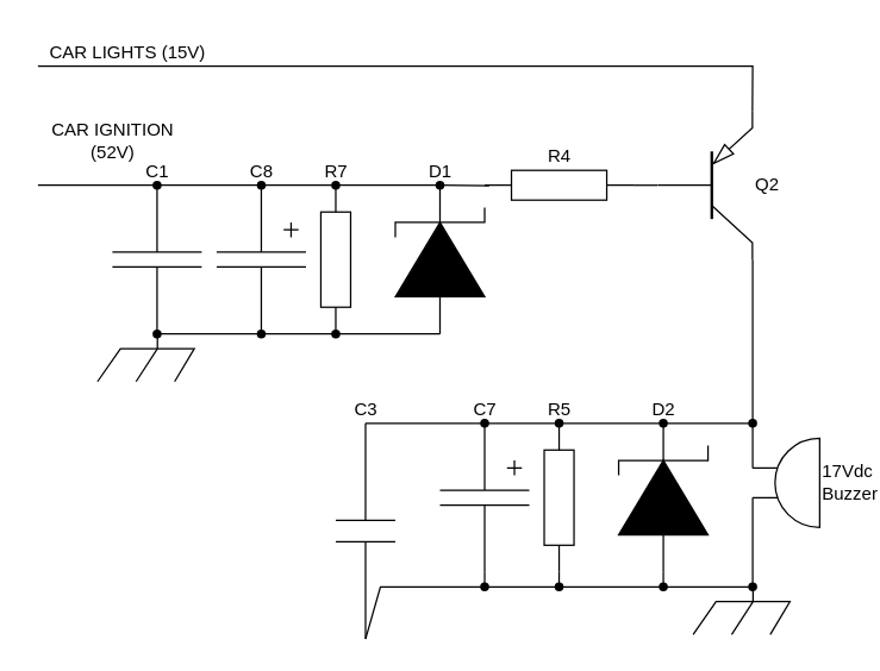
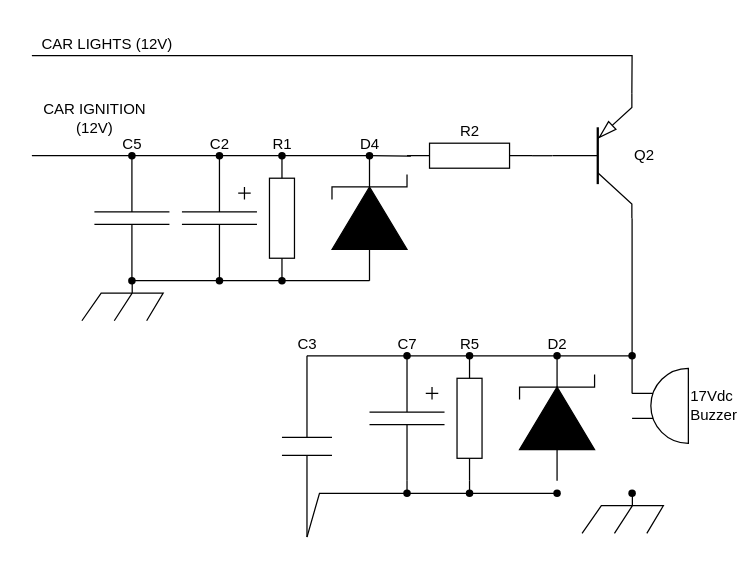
  <mxCell id="0" />
  <mxCell id="1" parent="0" />
  <mxCell id="2" value="Q2" style="verticalLabelPosition=middle;shadow=0;dashed=0;align=left;html=1;verticalAlign=middle;shape=mxgraph.electrical.transistors.pnp_transistor_5;labelPosition=right;" vertex="1" parent="1"><mxGeometry x="441" y="74" width="64" height="100" as="geometry" /></mxCell>
- <mxCell id="3" value="R4" style="pointerEvents=1;verticalLabelPosition=top;shadow=0;dashed=0;align=center;html=1;verticalAlign=bottom;shape=mxgraph.electrical.resistors.resistor_1;labelPosition=center;" vertex="1" parent="1"><mxGeometry x="325" y="114" width="100" height="20" as="geometry" /></mxCell>
+ <mxCell id="3" value="R2" style="pointerEvents=1;verticalLabelPosition=top;shadow=0;dashed=0;align=center;html=1;verticalAlign=bottom;shape=mxgraph.electrical.resistors.resistor_1;labelPosition=center;" vertex="1" parent="1"><mxGeometry x="325" y="114" width="100" height="20" as="geometry" /></mxCell>
  <mxCell id="4" value="" style="pointerEvents=1;verticalLabelPosition=bottom;shadow=0;dashed=0;align=center;html=1;verticalAlign=top;shape=mxgraph.electrical.miscellaneous.chassis;" vertex="1" parent="1"><mxGeometry x="465" y="394" width="65" height="32" as="geometry" /></mxCell>
- <mxCell id="5" value="R7" style="pointerEvents=1;verticalLabelPosition=top;shadow=0;dashed=0;align=center;html=1;verticalAlign=bottom;shape=mxgraph.electrical.resistors.resistor_1;direction=south;labelPosition=center;" vertex="1" parent="1"><mxGeometry x="215" y="124" width="20" height="100" as="geometry" /></mxCell>
- <mxCell id="6" value="D1" style="pointerEvents=1;fillColor=strokeColor;verticalLabelPosition=top;shadow=0;dashed=0;align=center;html=1;verticalAlign=bottom;shape=mxgraph.electrical.diodes.zener_diode_1;direction=north;labelPosition=center;" vertex="1" parent="1"><mxGeometry x="265" y="124" width="60" height="100" as="geometry" /></mxCell>
- <mxCell id="7" value="C1" style="pointerEvents=1;verticalLabelPosition=top;shadow=0;dashed=0;align=center;html=1;verticalAlign=bottom;shape=mxgraph.electrical.capacitors.capacitor_1;direction=south;labelPosition=center;" vertex="1" parent="1"><mxGeometry x="75" y="124" width="60" height="100" as="geometry" /></mxCell>
- <mxCell id="8" value="C8" style="pointerEvents=1;verticalLabelPosition=top;shadow=0;dashed=0;align=center;html=1;verticalAlign=bottom;shape=mxgraph.electrical.capacitors.capacitor_5;direction=south;labelPosition=center;" vertex="1" parent="1"><mxGeometry x="145" y="124" width="60" height="100" as="geometry" /></mxCell>
+ <mxCell id="5" value="R1" style="pointerEvents=1;verticalLabelPosition=top;shadow=0;dashed=0;align=center;html=1;verticalAlign=bottom;shape=mxgraph.electrical.resistors.resistor_1;direction=south;labelPosition=center;" vertex="1" parent="1"><mxGeometry x="215" y="124" width="20" height="100" as="geometry" /></mxCell>
+ <mxCell id="6" value="D4" style="pointerEvents=1;fillColor=strokeColor;verticalLabelPosition=top;shadow=0;dashed=0;align=center;html=1;verticalAlign=bottom;shape=mxgraph.electrical.diodes.zener_diode_1;direction=north;labelPosition=center;" vertex="1" parent="1"><mxGeometry x="265" y="124" width="60" height="100" as="geometry" /></mxCell>
+ <mxCell id="7" value="C5" style="pointerEvents=1;verticalLabelPosition=top;shadow=0;dashed=0;align=center;html=1;verticalAlign=bottom;shape=mxgraph.electrical.capacitors.capacitor_1;direction=south;labelPosition=center;" vertex="1" parent="1"><mxGeometry x="75" y="124" width="60" height="100" as="geometry" /></mxCell>
+ <mxCell id="8" value="C2" style="pointerEvents=1;verticalLabelPosition=top;shadow=0;dashed=0;align=center;html=1;verticalAlign=bottom;shape=mxgraph.electrical.capacitors.capacitor_5;direction=south;labelPosition=center;" vertex="1" parent="1"><mxGeometry x="145" y="124" width="60" height="100" as="geometry" /></mxCell>
  <mxCell id="9" value="17Vdc&lt;div&gt;Buzzer&lt;/div&gt;" style="pointerEvents=1;verticalLabelPosition=middle;shadow=0;dashed=0;align=left;html=1;verticalAlign=middle;shape=mxgraph.electrical.electro-mechanical.buzzer;direction=west;labelPosition=right;noLabel=0;" vertex="1" parent="1"><mxGeometry x="505" y="294" width="45" height="60" as="geometry" /></mxCell>
  <mxCell id="10" value="R5" style="pointerEvents=1;verticalLabelPosition=top;shadow=0;dashed=0;align=center;html=1;verticalAlign=bottom;shape=mxgraph.electrical.resistors.resistor_1;direction=south;labelPosition=center;" vertex="1" parent="1"><mxGeometry x="365" y="284" width="20" height="100" as="geometry" /></mxCell>
  <mxCell id="11" value="D2" style="pointerEvents=1;fillColor=strokeColor;verticalLabelPosition=top;shadow=0;dashed=0;align=center;html=1;verticalAlign=bottom;shape=mxgraph.electrical.diodes.zener_diode_1;direction=north;labelPosition=center;" vertex="1" parent="1"><mxGeometry x="415" y="284" width="60" height="100" as="geometry" /></mxCell>
  <mxCell id="12" value="C3" style="pointerEvents=1;verticalLabelPosition=top;shadow=0;dashed=0;align=center;html=1;verticalAlign=bottom;shape=mxgraph.electrical.capacitors.capacitor_1;direction=south;labelPosition=center;" vertex="1" parent="1"><mxGeometry x="225" y="284" width="40" height="145" as="geometry" /></mxCell>
  <mxCell id="13" value="C7" style="pointerEvents=1;verticalLabelPosition=top;shadow=0;dashed=0;align=center;html=1;verticalAlign=bottom;shape=mxgraph.electrical.capacitors.capacitor_5;direction=south;labelPosition=center;" vertex="1" parent="1"><mxGeometry x="295" y="284" width="60" height="100" as="geometry" /></mxCell>
  <mxCell id="14" value="" style="endArrow=none;html=1;rounded=0;entryX=0.471;entryY=0.731;entryDx=0;entryDy=0;entryPerimeter=0;" edge="1" parent="1" source="36" target="30"><mxGeometry width="50" height="50" relative="1" as="geometry"><mxPoint x="345" y="124" as="sourcePoint" /><mxPoint x="65" y="124" as="targetPoint" /></mxGeometry></mxCell>
  <mxCell id="15" value="" style="pointerEvents=1;verticalLabelPosition=bottom;shadow=0;dashed=0;align=center;html=1;verticalAlign=top;shape=mxgraph.electrical.miscellaneous.chassis;" vertex="1" parent="1"><mxGeometry x="65" y="224" width="65" height="32" as="geometry" /></mxCell>
  <mxCell id="16" value="" style="endArrow=none;html=1;rounded=0;exitDx=0;exitDy=0;exitPerimeter=0;" edge="1" parent="1" source="34"><mxGeometry width="50" height="50" relative="1" as="geometry"><mxPoint x="245" y="274" as="sourcePoint" /><mxPoint x="295" y="224" as="targetPoint" /></mxGeometry></mxCell>
  <mxCell id="17" value="" style="endArrow=none;html=1;rounded=0;exitX=1;exitY=0.665;exitDx=0;exitDy=0;exitPerimeter=0;" edge="1" parent="1" source="9"><mxGeometry width="50" height="50" relative="1" as="geometry"><mxPoint x="505" y="144" as="sourcePoint" /><mxPoint x="505" y="174" as="targetPoint" /></mxGeometry></mxCell>
  <mxCell id="18" value="" style="endArrow=none;html=1;rounded=0;exitX=0;exitY=0.5;exitDx=0;exitDy=0;exitPerimeter=0;" edge="1" parent="1" source="12"><mxGeometry width="50" height="50" relative="1" as="geometry"><mxPoint x="265" y="24" as="sourcePoint" /><mxPoint x="505" y="284" as="targetPoint" /></mxGeometry></mxCell>
  <mxCell id="19" value="" style="shape=waypoint;sketch=0;fillStyle=solid;size=6;pointerEvents=1;points=[];fillColor=none;resizable=0;rotatable=0;perimeter=centerPerimeter;snapToPoint=1;" vertex="1" parent="1"><mxGeometry x="365" y="384" width="20" height="20" as="geometry" /></mxCell>
  <mxCell id="20" value="" style="shape=waypoint;sketch=0;fillStyle=solid;size=6;pointerEvents=1;points=[];fillColor=none;resizable=0;rotatable=0;perimeter=centerPerimeter;snapToPoint=1;" vertex="1" parent="1"><mxGeometry x="435" y="384" width="20" height="20" as="geometry" /></mxCell>
  <mxCell id="21" value="" style="shape=waypoint;sketch=0;fillStyle=solid;size=6;pointerEvents=1;points=[];fillColor=none;resizable=0;rotatable=0;perimeter=centerPerimeter;snapToPoint=1;" vertex="1" parent="1"><mxGeometry x="365" y="274" width="20" height="20" as="geometry" /></mxCell>
  <mxCell id="22" value="" style="shape=waypoint;sketch=0;fillStyle=solid;size=6;pointerEvents=1;points=[];fillColor=none;resizable=0;rotatable=0;perimeter=centerPerimeter;snapToPoint=1;" vertex="1" parent="1"><mxGeometry x="315" y="274" width="20" height="20" as="geometry" /></mxCell>
  <mxCell id="23" value="" style="shape=waypoint;sketch=0;fillStyle=solid;size=6;pointerEvents=1;points=[];fillColor=none;resizable=0;rotatable=0;perimeter=centerPerimeter;snapToPoint=1;" vertex="1" parent="1"><mxGeometry x="315" y="384" width="20" height="20" as="geometry" /></mxCell>
  <mxCell id="24" value="" style="shape=waypoint;sketch=0;fillStyle=solid;size=6;pointerEvents=1;points=[];fillColor=none;resizable=0;rotatable=0;perimeter=centerPerimeter;snapToPoint=1;" vertex="1" parent="1"><mxGeometry x="495" y="384" width="20" height="20" as="geometry" /></mxCell>
  <mxCell id="25" value="" style="shape=waypoint;sketch=0;fillStyle=solid;size=6;pointerEvents=1;points=[];fillColor=none;resizable=0;rotatable=0;perimeter=centerPerimeter;snapToPoint=1;" vertex="1" parent="1"><mxGeometry x="435" y="274" width="20" height="20" as="geometry" /></mxCell>
  <mxCell id="26" value="" style="endArrow=none;html=1;rounded=0;exitX=1;exitY=0.5;exitDx=0;exitDy=0;exitPerimeter=0;" edge="1" parent="1" source="12" target="23"><mxGeometry width="50" height="50" relative="1" as="geometry"><mxPoint x="375" y="224" as="sourcePoint" /><mxPoint x="425" y="174" as="targetPoint" /><Array as="points"><mxPoint x="255" y="394" /></Array></mxGeometry></mxCell>
  <mxCell id="27" value="" style="endArrow=none;html=1;rounded=0;exitX=1;exitY=0.5;exitDx=0;exitDy=0;exitPerimeter=0;" edge="1" parent="1" source="13" target="19"><mxGeometry width="50" height="50" relative="1" as="geometry"><mxPoint x="375" y="224" as="sourcePoint" /><mxPoint x="425" y="174" as="targetPoint" /><Array as="points"><mxPoint x="325" y="394" /></Array></mxGeometry></mxCell>
  <mxCell id="28" value="" style="endArrow=none;html=1;rounded=0;exitX=1;exitY=0.5;exitDx=0;exitDy=0;exitPerimeter=0;" edge="1" parent="1" source="10" target="20"><mxGeometry width="50" height="50" relative="1" as="geometry"><mxPoint x="375" y="224" as="sourcePoint" /><mxPoint x="425" y="174" as="targetPoint" /><Array as="points"><mxPoint x="375" y="394" /></Array></mxGeometry></mxCell>
- <mxCell id="29" value="" style="endArrow=none;html=1;rounded=0;entryX=1;entryY=0.335;entryDx=0;entryDy=0;entryPerimeter=0;exitX=0;exitY=0.5;exitDx=0;exitDy=0;exitPerimeter=0;" edge="1" parent="1" source="11" target="9"><mxGeometry width="50" height="50" relative="1" as="geometry"><mxPoint x="375" y="224" as="sourcePoint" /><mxPoint x="425" y="174" as="targetPoint" /><Array as="points"><mxPoint x="445" y="394" /><mxPoint x="505" y="394" /></Array></mxGeometry></mxCell>
  <mxCell id="30" value="" style="shape=waypoint;sketch=0;fillStyle=solid;size=6;pointerEvents=1;points=[];fillColor=none;resizable=0;rotatable=0;perimeter=centerPerimeter;snapToPoint=1;" vertex="1" parent="1"><mxGeometry x="95" y="114" width="20" height="20" as="geometry" /></mxCell>
  <mxCell id="31" value="" style="shape=waypoint;sketch=0;fillStyle=solid;size=6;pointerEvents=1;points=[];fillColor=none;resizable=0;rotatable=0;perimeter=centerPerimeter;snapToPoint=1;" vertex="1" parent="1"><mxGeometry x="95" y="214" width="20" height="20" as="geometry" /></mxCell>
  <mxCell id="32" value="" style="shape=waypoint;sketch=0;fillStyle=solid;size=6;pointerEvents=1;points=[];fillColor=none;resizable=0;rotatable=0;perimeter=centerPerimeter;snapToPoint=1;" vertex="1" parent="1"><mxGeometry x="215" y="214" width="20" height="20" as="geometry" /></mxCell>
  <mxCell id="33" value="" style="endArrow=none;html=1;rounded=0;exitX=1;exitY=0.5;exitDx=0;exitDy=0;exitPerimeter=0;" edge="1" parent="1" source="7" target="34"><mxGeometry width="50" height="50" relative="1" as="geometry"><mxPoint x="105" y="224" as="sourcePoint" /><mxPoint x="295" y="224" as="targetPoint" /></mxGeometry></mxCell>
  <mxCell id="34" value="" style="shape=waypoint;sketch=0;fillStyle=solid;size=6;pointerEvents=1;points=[];fillColor=none;resizable=0;rotatable=0;perimeter=centerPerimeter;snapToPoint=1;" vertex="1" parent="1"><mxGeometry x="165" y="214" width="20" height="20" as="geometry" /></mxCell>
  <mxCell id="35" value="" style="endArrow=none;html=1;rounded=0;" edge="1" parent="1" source="38" target="36"><mxGeometry width="50" height="50" relative="1" as="geometry"><mxPoint x="345" y="124" as="sourcePoint" /><mxPoint x="65" y="124" as="targetPoint" /></mxGeometry></mxCell>
  <mxCell id="36" value="" style="shape=waypoint;sketch=0;fillStyle=solid;size=6;pointerEvents=1;points=[];fillColor=none;resizable=0;rotatable=0;perimeter=centerPerimeter;snapToPoint=1;" vertex="1" parent="1"><mxGeometry x="165" y="114" width="20" height="20" as="geometry" /></mxCell>
  <mxCell id="37" value="" style="endArrow=none;html=1;rounded=0;" edge="1" parent="1" source="40" target="38"><mxGeometry width="50" height="50" relative="1" as="geometry"><mxPoint x="345" y="124" as="sourcePoint" /><mxPoint x="175" y="124" as="targetPoint" /></mxGeometry></mxCell>
  <mxCell id="38" value="" style="shape=waypoint;sketch=0;fillStyle=solid;size=6;pointerEvents=1;points=[];fillColor=none;resizable=0;rotatable=0;perimeter=centerPerimeter;snapToPoint=1;" vertex="1" parent="1"><mxGeometry x="215" y="114" width="20" height="20" as="geometry" /></mxCell>
  <mxCell id="39" value="" style="shape=waypoint;sketch=0;fillStyle=solid;size=6;pointerEvents=1;points=[];fillColor=none;resizable=0;rotatable=0;perimeter=centerPerimeter;snapToPoint=1;" vertex="1" parent="1"><mxGeometry x="495" y="274" width="20" height="20" as="geometry" /></mxCell>
  <mxCell id="40" value="" style="shape=waypoint;sketch=0;fillStyle=solid;size=6;pointerEvents=1;points=[];fillColor=none;resizable=0;rotatable=0;perimeter=centerPerimeter;snapToPoint=1;" vertex="1" parent="1"><mxGeometry x="285" y="114" width="20" height="20" as="geometry" /></mxCell>
  <mxCell id="41" value="" style="endArrow=none;html=1;rounded=0;" edge="1" parent="1"><mxGeometry width="50" height="50" relative="1" as="geometry"><mxPoint x="425" y="124" as="sourcePoint" /><mxPoint x="441" y="124" as="targetPoint" /></mxGeometry></mxCell>
  <mxCell id="42" value="" style="endArrow=none;html=1;rounded=0;entryX=0.031;entryY=0.512;entryDx=0;entryDy=0;entryPerimeter=0;" edge="1" parent="1" source="40" target="3"><mxGeometry width="50" height="50" relative="1" as="geometry"><mxPoint x="375" y="194" as="sourcePoint" /><mxPoint x="425" y="144" as="targetPoint" /></mxGeometry></mxCell>
  <mxCell id="43" value="" style="endArrow=none;html=1;rounded=0;entryX=1;entryY=0;entryDx=0;entryDy=0;entryPerimeter=0;" edge="1" parent="1" target="2"><mxGeometry width="50" height="50" relative="1" as="geometry"><mxPoint x="25" y="44" as="sourcePoint" /><mxPoint x="425" y="144" as="targetPoint" /><Array as="points"><mxPoint x="505" y="44" /></Array></mxGeometry></mxCell>
- <mxCell id="44" value="CAR LIGHTS (15V)" style="text;html=1;align=center;verticalAlign=middle;resizable=0;points=[];autosize=1;strokeColor=none;fillColor=none;" vertex="1" parent="1"><mxGeometry x="20" y="20" width="130" height="30" as="geometry" /></mxCell>
- <mxCell id="45" value="CAR&amp;nbsp;&lt;span style=&quot;background-color: transparent; color: light-dark(rgb(0, 0, 0), rgb(255, 255, 255));&quot;&gt;IGNITION&lt;/span&gt;&lt;div&gt;&lt;div&gt;(52V)&lt;/div&gt;&lt;/div&gt;" style="text;html=1;align=center;verticalAlign=middle;resizable=0;points=[];autosize=1;strokeColor=none;fillColor=none;" vertex="1" parent="1"><mxGeometry x="20" y="74" width="110" height="40" as="geometry" /></mxCell>
+ <mxCell id="44" value="CAR LIGHTS (12V)" style="text;html=1;align=center;verticalAlign=middle;resizable=0;points=[];autosize=1;strokeColor=none;fillColor=none;" vertex="1" parent="1"><mxGeometry x="20" y="20" width="130" height="30" as="geometry" /></mxCell>
+ <mxCell id="45" value="CAR&amp;nbsp;&lt;span style=&quot;background-color: transparent; color: light-dark(rgb(0, 0, 0), rgb(255, 255, 255));&quot;&gt;IGNITION&lt;/span&gt;&lt;div&gt;&lt;div&gt;(12V)&lt;/div&gt;&lt;/div&gt;" style="text;html=1;align=center;verticalAlign=middle;resizable=0;points=[];autosize=1;strokeColor=none;fillColor=none;" vertex="1" parent="1"><mxGeometry x="20" y="74" width="110" height="40" as="geometry" /></mxCell>
  <mxCell id="46" value="" style="endArrow=none;html=1;rounded=0;" edge="1" parent="1" target="30"><mxGeometry width="50" height="50" relative="1" as="geometry"><mxPoint x="25" y="124" as="sourcePoint" /><mxPoint x="65" y="124" as="targetPoint" /></mxGeometry></mxCell>
